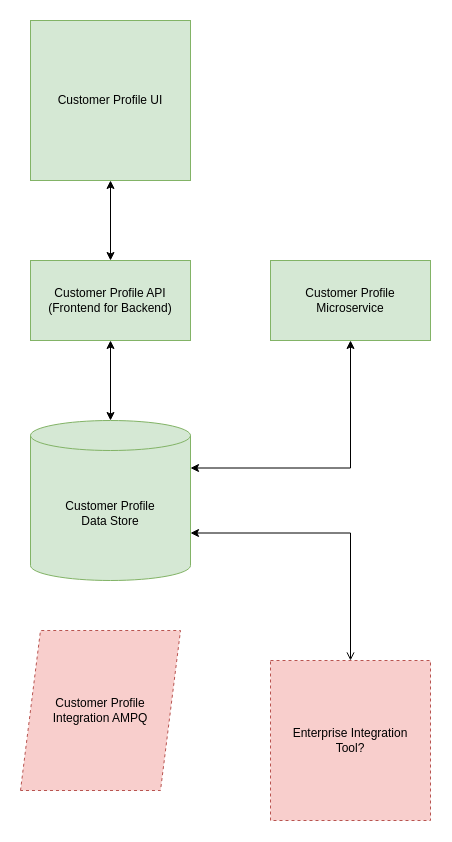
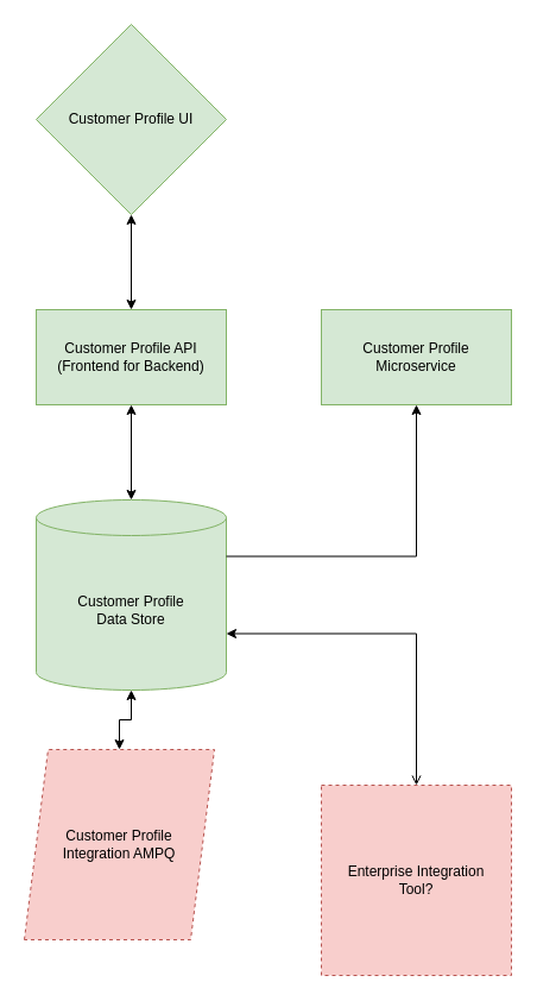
  <mxCell id="0" />
  <mxCell id="1" parent="0" />
  <mxCell id="2" style="edgeStyle=orthogonalEdgeStyle;rounded=0;orthogonalLoop=1;jettySize=auto;html=1;exitX=0.5;exitY=1;exitDx=0;exitDy=0;entryX=0.5;entryY=0;entryDx=0;entryDy=0;entryPerimeter=0;startArrow=classic;startFill=1;" edge="1" parent="1" source="3" target="8"><mxGeometry relative="1" as="geometry" /></mxCell>
  <mxCell id="3" value="Customer Profile API&lt;br&gt;(Frontend for Backend)" style="rounded=0;whiteSpace=wrap;html=1;fillColor=#d5e8d4;strokeColor=#82b366;" vertex="1" parent="1"><mxGeometry x="30" y="260" width="160" height="80" as="geometry" /></mxCell>
  <mxCell id="4" style="edgeStyle=orthogonalEdgeStyle;rounded=0;orthogonalLoop=1;jettySize=auto;html=1;exitX=0.5;exitY=1;exitDx=0;exitDy=0;startArrow=classic;startFill=1;" edge="1" parent="1" source="5" target="3"><mxGeometry relative="1" as="geometry" /></mxCell>
- <mxCell id="5" value="Customer Profile UI" style="rounded=0;whiteSpace=wrap;html=1;fillColor=#d5e8d4;strokeColor=#82b366;" vertex="1" parent="1"><mxGeometry x="30" y="20" width="160" height="160" as="geometry" /></mxCell>
+ <mxCell id="5" value="Customer Profile UI" style="rhombus;whiteSpace=wrap;html=1;fillColor=#d5e8d4;strokeColor=#82b366;" vertex="1" parent="1"><mxGeometry x="30" y="20" width="160" height="160" as="geometry" /></mxCell>
+ <mxCell id="6" style="edgeStyle=orthogonalEdgeStyle;rounded=0;orthogonalLoop=1;jettySize=auto;html=1;exitX=0.5;exitY=1;exitDx=0;exitDy=0;exitPerimeter=0;entryX=0.5;entryY=0;entryDx=0;entryDy=0;startArrow=classic;startFill=1;" edge="1" parent="1" source="8" target="11"><mxGeometry relative="1" as="geometry" /></mxCell>
  <mxCell id="7" style="edgeStyle=orthogonalEdgeStyle;rounded=0;orthogonalLoop=1;jettySize=auto;html=1;exitX=1;exitY=0;exitDx=0;exitDy=112.5;exitPerimeter=0;entryX=0.5;entryY=0;entryDx=0;entryDy=0;startArrow=classic;startFill=1;endArrow=open;" edge="1" parent="1" source="8" target="12"><mxGeometry relative="1" as="geometry" /></mxCell>
  <mxCell id="8" value="Customer Profile&lt;br&gt;Data Store" style="shape=cylinder3;whiteSpace=wrap;html=1;boundedLbl=1;backgroundOutline=1;size=15;fillColor=#d5e8d4;strokeColor=#82b366;" vertex="1" parent="1"><mxGeometry x="30" y="420" width="160" height="160" as="geometry" /></mxCell>
- <mxCell id="9" style="edgeStyle=orthogonalEdgeStyle;rounded=0;orthogonalLoop=1;jettySize=auto;html=1;exitX=0.5;exitY=1;exitDx=0;exitDy=0;entryX=1;entryY=0;entryDx=0;entryDy=47.5;entryPerimeter=0;startArrow=classic;startFill=1;" edge="1" parent="1" source="10" target="8"><mxGeometry relative="1" as="geometry" /></mxCell>
+ <mxCell id="9" style="edgeStyle=orthogonalEdgeStyle;rounded=0;orthogonalLoop=1;jettySize=auto;html=1;exitX=0.5;exitY=1;exitDx=0;exitDy=0;entryX=1;entryY=0;entryDx=0;entryDy=47.5;entryPerimeter=0;startArrow=classic;startFill=1;endArrow=none;" edge="1" parent="1" source="10" target="8"><mxGeometry relative="1" as="geometry" /></mxCell>
  <mxCell id="10" value="Customer Profile&lt;br&gt;Microservice" style="rounded=0;whiteSpace=wrap;html=1;fillColor=#d5e8d4;strokeColor=#82b366;" vertex="1" parent="1"><mxGeometry x="270" y="260" width="160" height="80" as="geometry" /></mxCell>
  <mxCell id="11" value="Customer Profile&lt;br&gt;Integration AMPQ" style="shape=parallelogram;perimeter=parallelogramPerimeter;whiteSpace=wrap;html=1;fixedSize=1;fillColor=#f8cecc;strokeColor=#b85450;dashed=1;" vertex="1" parent="1"><mxGeometry x="20" y="630" width="160" height="160" as="geometry" /></mxCell>
  <mxCell id="12" value="Enterprise Integration&lt;br&gt;Tool?" style="rounded=0;whiteSpace=wrap;html=1;dashed=1;fillColor=#f8cecc;strokeColor=#b85450;" vertex="1" parent="1"><mxGeometry x="270" y="660" width="160" height="160" as="geometry" /></mxCell>
